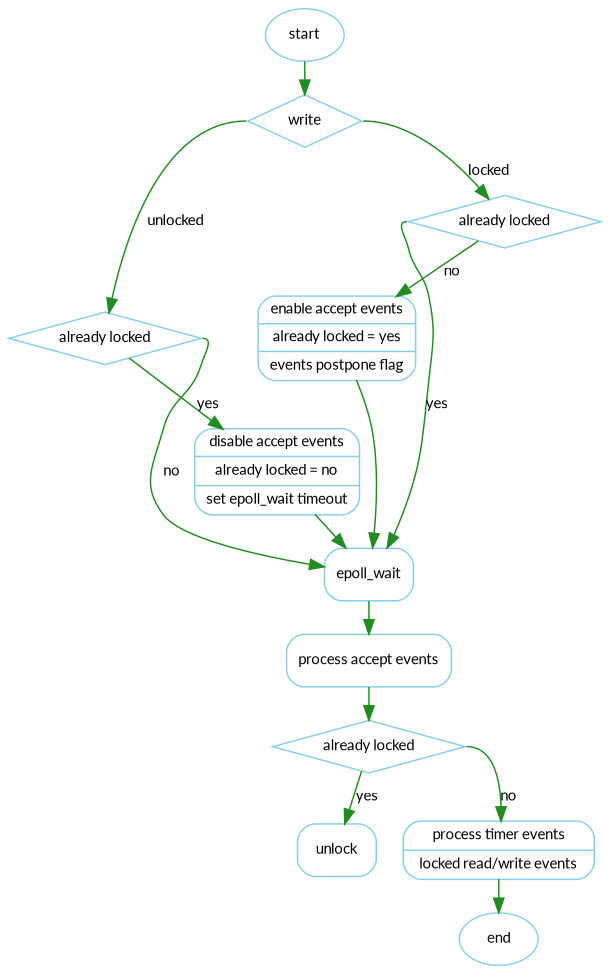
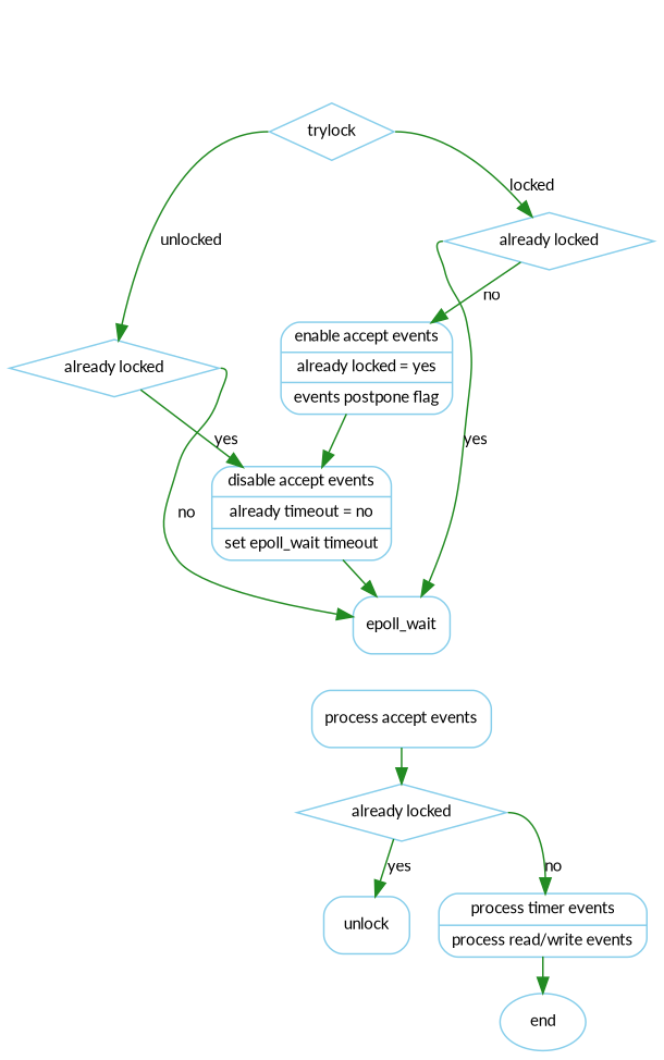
  digraph {
    fontname=Lato
    rankdir=TB
    ranksep=0.3
    node [color=skyblue fontname=Lato fontsize=10 shape=diamond]
    edge [color=forestgreen fontname=Lato fontsize=10]
-   n1 [label=start shape=oval]
-   n2 [label=write]
+   n2 [label=trylock]
    n3 [label="already locked"]
    n4 [label="already locked"]
    n5 [label=end shape=oval]
-   n6 [label="{disable accept events|already locked = no|set epoll_wait timeout}" shape=record style=rounded]
+   n6 [label="{disable accept events|already timeout = no|set epoll_wait timeout}" shape=record style=rounded]
    n7 [label=epoll_wait shape=rect style=rounded]
    n8 [label="{enable accept events|already locked = yes|events postpone flag}" shape=record style=rounded]
    n9 [label="process accept events" shape=rect style=rounded]
    n10 [label="already locked"]
    n11 [label=unlock shape=rect style=rounded]
-   n12 [label="{process timer events|locked read/write events}" shape=record style=rounded]
-   n1 -> n2
+   n12 [label="{process timer events|process read/write events}" shape=record style=rounded]
    n2 -> n3 [label=unlocked tailport=w]
    n2 -> n4 [label=locked tailport=e]
    n3 -> n6 [label=yes]
    n3 -> n7 [label=no tailport=e]
    n4 -> n7 [label=yes tailport=w]
    n4 -> n8 [label=" no"]
    n6 -> n7
-   n7 -> n9
-   n8 -> n7
+   n8 -> n6
    n9 -> n10
    n10 -> n11 [label=yes]
    n10 -> n12 [label=no tailport=e]
    n12 -> n5
  }
